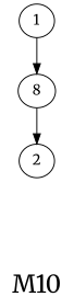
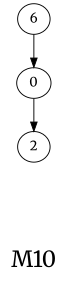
  digraph {
    fontname=Merriweather
    fontsize=24
    label="\nM10\n"
    splines=false
    node [fontname=Merriweather shape=ellipse]
    edge [fontname=Merriweather]
-   0 [height=0.3 width=0.3 label=8]
+   0 [height=0.3 width=0.3]
    2 [height=0.3 width=0.3]
-   1 [height=0.3 width=0.3]
+   1 [height=0.3 width=0.3 label=6]
    0 -> 2
    1 -> 0
  }
